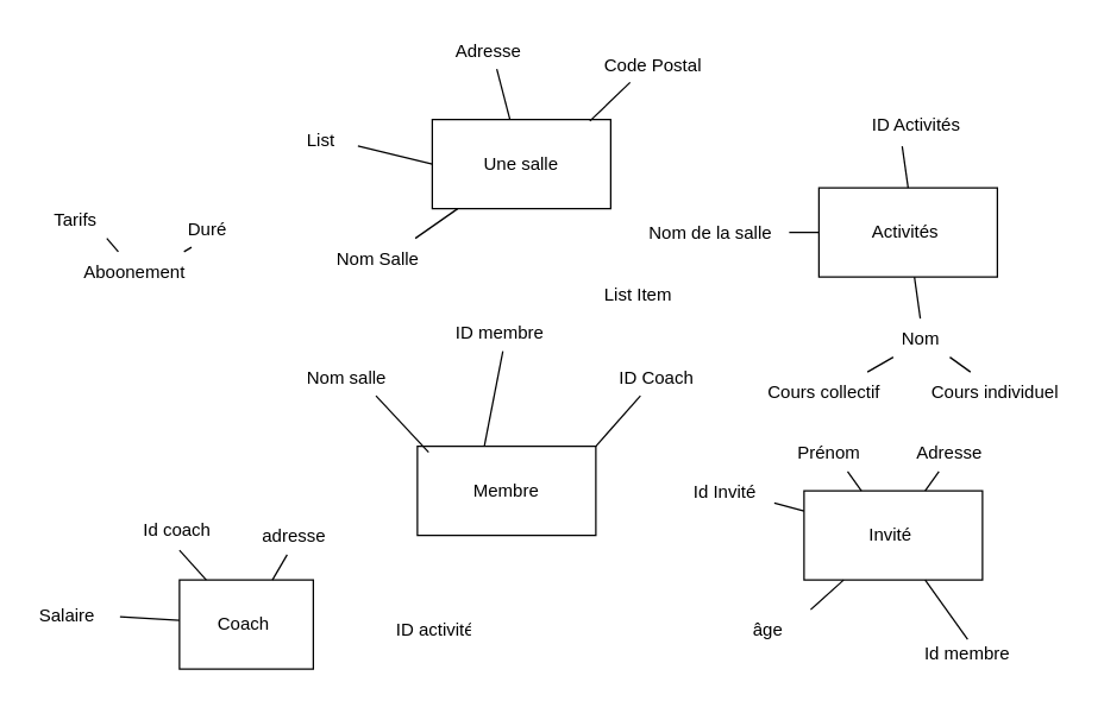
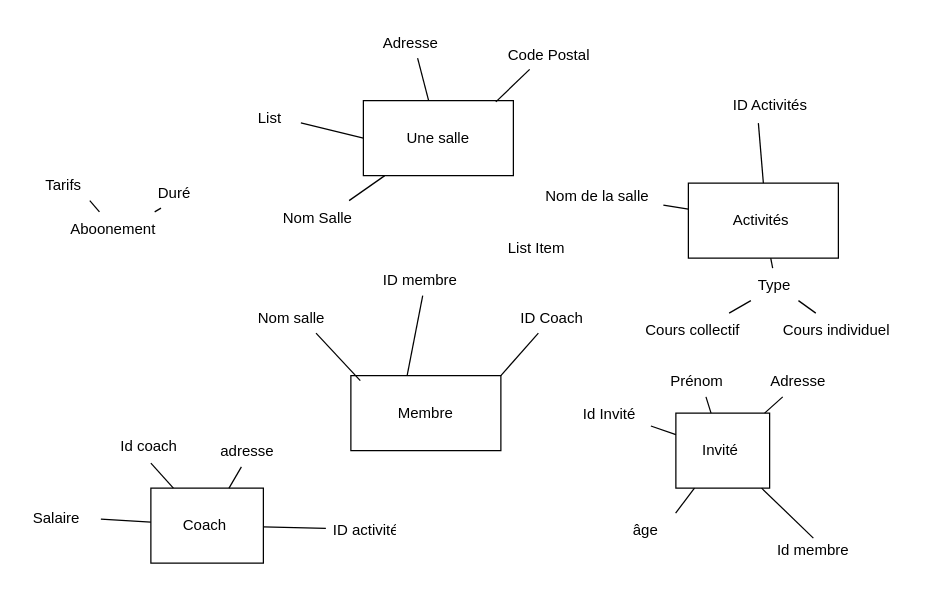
  <mxCell id="0" />
  <mxCell id="1" parent="0" />
  <mxCell id="2" value="Membre" style="rounded=0;whiteSpace=wrap;html=1;" vertex="1" parent="1"><mxGeometry x="280" y="300" width="120" height="60" as="geometry" /></mxCell>
  <mxCell id="3" value="ID membre" style="text;strokeColor=none;fillColor=none;align=left;verticalAlign=top;spacingLeft=4;spacingRight=4;overflow=hidden;rotatable=0;points=[[0,0.5],[1,0.5]];portConstraint=eastwest;" vertex="1" parent="1"><mxGeometry x="300" y="210" width="80" height="26" as="geometry" /></mxCell>
  <mxCell id="4" value="Nom salle" style="text;strokeColor=none;fillColor=none;align=left;verticalAlign=top;spacingLeft=4;spacingRight=4;overflow=hidden;rotatable=0;points=[[0,0.5],[1,0.5]];portConstraint=eastwest;" vertex="1" parent="1"><mxGeometry x="200" y="240" width="80" height="26" as="geometry" /></mxCell>
  <mxCell id="5" value="" style="endArrow=none;html=1;" edge="1" parent="1" target="3"><mxGeometry width="50" height="50" relative="1" as="geometry"><mxPoint x="325" y="300" as="sourcePoint" /><mxPoint x="375" y="250" as="targetPoint" /><Array as="points" /></mxGeometry></mxCell>
  <mxCell id="6" value="" style="endArrow=none;html=1;" edge="1" parent="1" target="4"><mxGeometry width="50" height="50" relative="1" as="geometry"><mxPoint x="287.53" y="304" as="sourcePoint" /><mxPoint x="299.998" y="240" as="targetPoint" /><Array as="points" /></mxGeometry></mxCell>
  <mxCell id="7" value="ID Coach" style="text;strokeColor=none;fillColor=none;align=left;verticalAlign=top;spacingLeft=4;spacingRight=4;overflow=hidden;rotatable=0;points=[[0,0.5],[1,0.5]];portConstraint=eastwest;" vertex="1" parent="1"><mxGeometry x="410" y="240" width="60" height="26" as="geometry" /></mxCell>
  <mxCell id="8" value="" style="endArrow=none;html=1;exitX=1;exitY=0;exitDx=0;exitDy=0;" edge="1" parent="1" source="2"><mxGeometry width="50" height="50" relative="1" as="geometry"><mxPoint x="380" y="316" as="sourcePoint" /><mxPoint x="430" y="266" as="targetPoint" /></mxGeometry></mxCell>
  <mxCell id="9" value="Une salle" style="rounded=0;whiteSpace=wrap;html=1;" vertex="1" parent="1"><mxGeometry x="290" y="80" width="120" height="60" as="geometry" /></mxCell>
  <mxCell id="10" value="Adresse&#10;" style="text;strokeColor=none;fillColor=none;align=left;verticalAlign=top;spacingLeft=4;spacingRight=4;overflow=hidden;rotatable=0;points=[[0,0.5],[1,0.5]];portConstraint=eastwest;" vertex="1" parent="1"><mxGeometry x="300" y="20" width="60" height="26" as="geometry" /></mxCell>
  <mxCell id="11" value="Code Postal" style="text;strokeColor=none;fillColor=none;align=left;verticalAlign=top;spacingLeft=4;spacingRight=4;overflow=hidden;rotatable=0;points=[[0,0.5],[1,0.5]];portConstraint=eastwest;" vertex="1" parent="1"><mxGeometry x="400" y="30" width="90" height="26" as="geometry" /></mxCell>
  <mxCell id="12" value="List" style="text;strokeColor=none;fillColor=none;align=left;verticalAlign=top;spacingLeft=4;spacingRight=4;overflow=hidden;rotatable=0;points=[[0,0.5],[1,0.5]];portConstraint=eastwest;" vertex="1" parent="1"><mxGeometry x="200" y="80" width="40" height="26" as="geometry" /></mxCell>
  <mxCell id="13" value="Nom Salle&#10;" style="text;strokeColor=none;fillColor=none;align=left;verticalAlign=top;spacingLeft=4;spacingRight=4;overflow=hidden;rotatable=0;points=[[0,0.5],[1,0.5]];portConstraint=eastwest;" vertex="1" parent="1"><mxGeometry x="220" y="160" width="80" height="26" as="geometry" /></mxCell>
  <mxCell id="14" value="" style="endArrow=none;html=1;" edge="1" parent="1" source="9" target="10"><mxGeometry width="50" height="50" relative="1" as="geometry"><mxPoint x="305" y="90" as="sourcePoint" /><mxPoint x="355" y="40" as="targetPoint" /></mxGeometry></mxCell>
  <mxCell id="15" value="" style="endArrow=none;html=1;exitX=0.883;exitY=0.017;exitDx=0;exitDy=0;exitPerimeter=0;entryX=0.256;entryY=0.962;entryDx=0;entryDy=0;entryPerimeter=0;" edge="1" parent="1" source="9" target="11"><mxGeometry width="50" height="50" relative="1" as="geometry"><mxPoint x="380" y="96" as="sourcePoint" /><mxPoint x="430" y="46" as="targetPoint" /></mxGeometry></mxCell>
  <mxCell id="16" value="" style="endArrow=none;html=1;entryX=0;entryY=0.5;entryDx=0;entryDy=0;" edge="1" parent="1" source="12" target="9"><mxGeometry width="50" height="50" relative="1" as="geometry"><mxPoint x="260" y="140" as="sourcePoint" /><mxPoint x="310" y="90" as="targetPoint" /></mxGeometry></mxCell>
  <mxCell id="17" value="" style="endArrow=none;html=1;" edge="1" parent="1" source="13" target="9"><mxGeometry width="50" height="50" relative="1" as="geometry"><mxPoint x="275" y="180" as="sourcePoint" /><mxPoint x="325" y="130" as="targetPoint" /></mxGeometry></mxCell>
- <mxCell id="18" value="Activités&amp;nbsp;" style="rounded=0;whiteSpace=wrap;html=1;" vertex="1" parent="1"><mxGeometry x="550" y="126" width="120" height="60" as="geometry" /></mxCell>
+ <mxCell id="18" value="Activités&amp;nbsp;" style="rounded=0;whiteSpace=wrap;html=1;" vertex="1" parent="1"><mxGeometry x="550" y="146" width="120" height="60" as="geometry" /></mxCell>
  <mxCell id="19" value="ID Activités" style="text;strokeColor=none;fillColor=none;align=left;verticalAlign=top;spacingLeft=4;spacingRight=4;overflow=hidden;rotatable=0;points=[[0,0.5],[1,0.5]];portConstraint=eastwest;" vertex="1" parent="1"><mxGeometry x="580" y="70" width="80" height="26" as="geometry" /></mxCell>
  <mxCell id="20" value="Nom de la salle" style="text;strokeColor=none;fillColor=none;align=left;verticalAlign=top;spacingLeft=4;spacingRight=4;overflow=hidden;rotatable=0;points=[[0,0.5],[1,0.5]];portConstraint=eastwest;" vertex="1" parent="1"><mxGeometry x="430" y="143" width="100" height="26" as="geometry" /></mxCell>
- <mxCell id="21" value="Nom " style="text;strokeColor=none;fillColor=none;align=left;verticalAlign=top;spacingLeft=4;spacingRight=4;overflow=hidden;rotatable=0;points=[[0,0.5],[1,0.5]];portConstraint=eastwest;" vertex="1" parent="1"><mxGeometry x="600" y="214" width="40" height="26" as="geometry" /></mxCell>
+ <mxCell id="21" value="Type " style="text;strokeColor=none;fillColor=none;align=left;verticalAlign=top;spacingLeft=4;spacingRight=4;overflow=hidden;rotatable=0;points=[[0,0.5],[1,0.5]];portConstraint=eastwest;" vertex="1" parent="1"><mxGeometry x="600" y="214" width="40" height="26" as="geometry" /></mxCell>
  <mxCell id="22" value="Cours collectif " style="text;strokeColor=none;fillColor=none;align=left;verticalAlign=top;spacingLeft=4;spacingRight=4;overflow=hidden;rotatable=0;points=[[0,0.5],[1,0.5]];portConstraint=eastwest;" vertex="1" parent="1"><mxGeometry x="510" y="250" width="100" height="26" as="geometry" /></mxCell>
  <mxCell id="23" value="Cours individuel" style="text;strokeColor=none;fillColor=none;align=left;verticalAlign=top;spacingLeft=4;spacingRight=4;overflow=hidden;rotatable=0;points=[[0,0.5],[1,0.5]];portConstraint=eastwest;" vertex="1" parent="1"><mxGeometry x="620" y="250" width="100" height="26" as="geometry" /></mxCell>
  <mxCell id="24" value="" style="endArrow=none;html=1;" edge="1" parent="1" source="22"><mxGeometry width="50" height="50" relative="1" as="geometry"><mxPoint x="560" y="278" as="sourcePoint" /><mxPoint x="600" y="240" as="targetPoint" /></mxGeometry></mxCell>
  <mxCell id="25" value="" style="endArrow=none;html=1;" edge="1" parent="1" source="23" target="21"><mxGeometry width="50" height="50" relative="1" as="geometry"><mxPoint x="630" y="276" as="sourcePoint" /><mxPoint x="680" y="226" as="targetPoint" /></mxGeometry></mxCell>
  <mxCell id="26" value="" style="endArrow=none;html=1;exitX=0.5;exitY=0;exitDx=0;exitDy=0;entryX=0.325;entryY=1.077;entryDx=0;entryDy=0;entryPerimeter=0;" edge="1" parent="1" source="18" target="19"><mxGeometry width="50" height="50" relative="1" as="geometry"><mxPoint x="570" y="135" as="sourcePoint" /><mxPoint x="605" y="90" as="targetPoint" /></mxGeometry></mxCell>
  <mxCell id="27" value="" style="endArrow=none;html=1;" edge="1" parent="1" source="18" target="20"><mxGeometry width="50" height="50" relative="1" as="geometry"><mxPoint x="520" y="220" as="sourcePoint" /><mxPoint x="570" y="170" as="targetPoint" /></mxGeometry></mxCell>
  <mxCell id="28" value="" style="endArrow=none;html=1;" edge="1" parent="1" source="21" target="18"><mxGeometry width="50" height="50" relative="1" as="geometry"><mxPoint x="520" y="220" as="sourcePoint" /><mxPoint x="570" y="170" as="targetPoint" /></mxGeometry></mxCell>
- <mxCell id="29" value="Invité&amp;nbsp;" style="rounded=0;whiteSpace=wrap;html=1;" vertex="1" parent="1"><mxGeometry x="540" y="330" width="120" height="60" as="geometry" /></mxCell>
+ <mxCell id="29" value="Invité&amp;nbsp;" style="rounded=0;whiteSpace=wrap;html=1;" vertex="1" parent="1"><mxGeometry x="540" y="330" width="75" height="60" as="geometry" /></mxCell>
  <mxCell id="30" value="Id Invité" style="text;strokeColor=none;fillColor=none;align=left;verticalAlign=top;spacingLeft=4;spacingRight=4;overflow=hidden;rotatable=0;points=[[0,0.5],[1,0.5]];portConstraint=eastwest;" vertex="1" parent="1"><mxGeometry x="460" y="317" width="60" height="26" as="geometry" /></mxCell>
  <mxCell id="31" value="Prénom " style="text;strokeColor=none;fillColor=none;align=left;verticalAlign=top;spacingLeft=4;spacingRight=4;overflow=hidden;rotatable=0;points=[[0,0.5],[1,0.5]];portConstraint=eastwest;" vertex="1" parent="1"><mxGeometry x="530" y="291" width="60" height="26" as="geometry" /></mxCell>
  <mxCell id="32" value="Adresse" style="text;strokeColor=none;fillColor=none;align=left;verticalAlign=top;spacingLeft=4;spacingRight=4;overflow=hidden;rotatable=0;points=[[0,0.5],[1,0.5]];portConstraint=eastwest;" vertex="1" parent="1"><mxGeometry x="610" y="291" width="60" height="26" as="geometry" /></mxCell>
  <mxCell id="33" value="âge " style="text;strokeColor=none;fillColor=none;align=left;verticalAlign=top;spacingLeft=4;spacingRight=4;overflow=hidden;rotatable=0;points=[[0,0.5],[1,0.5]];portConstraint=eastwest;" vertex="1" parent="1"><mxGeometry x="500" y="410" width="60" height="26" as="geometry" /></mxCell>
  <mxCell id="34" value="Id membre" style="text;html=1;strokeColor=none;fillColor=none;align=center;verticalAlign=middle;whiteSpace=wrap;rounded=0;" vertex="1" parent="1"><mxGeometry x="610" y="430" width="80" height="20" as="geometry" /></mxCell>
  <mxCell id="35" value="" style="endArrow=none;html=1;" edge="1" parent="1" source="30" target="29"><mxGeometry width="50" height="50" relative="1" as="geometry"><mxPoint x="520" y="390" as="sourcePoint" /><mxPoint x="570" y="340" as="targetPoint" /></mxGeometry></mxCell>
  <mxCell id="36" value="" style="endArrow=none;html=1;" edge="1" parent="1" source="29" target="31"><mxGeometry width="50" height="50" relative="1" as="geometry"><mxPoint x="560" y="380" as="sourcePoint" /><mxPoint x="610" y="330" as="targetPoint" /></mxGeometry></mxCell>
  <mxCell id="37" value="" style="endArrow=none;html=1;" edge="1" parent="1" source="32" target="29"><mxGeometry width="50" height="50" relative="1" as="geometry"><mxPoint x="560" y="220" as="sourcePoint" /><mxPoint x="610" y="170" as="targetPoint" /></mxGeometry></mxCell>
  <mxCell id="38" value="" style="endArrow=none;html=1;" edge="1" parent="1" source="33" target="29"><mxGeometry width="50" height="50" relative="1" as="geometry"><mxPoint x="560" y="436" as="sourcePoint" /><mxPoint x="610" y="386" as="targetPoint" /></mxGeometry></mxCell>
  <mxCell id="39" value="" style="endArrow=none;html=1;exitX=0.5;exitY=0;exitDx=0;exitDy=0;" edge="1" parent="1" source="34" target="29"><mxGeometry width="50" height="50" relative="1" as="geometry"><mxPoint x="640" y="426" as="sourcePoint" /><mxPoint x="640" y="366" as="targetPoint" /></mxGeometry></mxCell>
  <mxCell id="40" value="Coach&amp;nbsp;" style="rounded=0;whiteSpace=wrap;html=1;" vertex="1" parent="1"><mxGeometry x="120" y="390" width="90" height="60" as="geometry" /></mxCell>
  <mxCell id="41" value="Id coach&#10;" style="text;strokeColor=none;fillColor=none;align=left;verticalAlign=top;spacingLeft=4;spacingRight=4;overflow=hidden;rotatable=0;points=[[0,0.5],[1,0.5]];portConstraint=eastwest;" vertex="1" parent="1"><mxGeometry x="90" y="343" width="60" height="26" as="geometry" /></mxCell>
  <mxCell id="42" value="adresse&#10;" style="text;strokeColor=none;fillColor=none;align=left;verticalAlign=top;spacingLeft=4;spacingRight=4;overflow=hidden;rotatable=0;points=[[0,0.5],[1,0.5]];portConstraint=eastwest;" vertex="1" parent="1"><mxGeometry x="170" y="347" width="60" height="26" as="geometry" /></mxCell>
  <mxCell id="43" value="Salaire" style="text;strokeColor=none;fillColor=none;align=left;verticalAlign=top;spacingLeft=4;spacingRight=4;overflow=hidden;rotatable=0;points=[[0,0.5],[1,0.5]];portConstraint=eastwest;" vertex="1" parent="1"><mxGeometry x="20" y="400" width="60" height="26" as="geometry" /></mxCell>
  <mxCell id="44" value="List Item" style="text;strokeColor=none;fillColor=none;align=left;verticalAlign=top;spacingLeft=4;spacingRight=4;overflow=hidden;rotatable=0;points=[[0,0.5],[1,0.5]];portConstraint=eastwest;" vertex="1" parent="1"><mxGeometry x="400" y="184" width="60" height="26" as="geometry" /></mxCell>
  <mxCell id="45" value="ID activité" style="text;strokeColor=none;fillColor=none;align=left;verticalAlign=top;spacingLeft=4;spacingRight=4;overflow=hidden;rotatable=0;points=[[0,0.5],[1,0.5]];portConstraint=eastwest;" vertex="1" parent="1"><mxGeometry x="260" y="410" width="60" height="26" as="geometry" /></mxCell>
  <mxCell id="46" value="" style="endArrow=none;html=1;" edge="1" parent="1" source="43" target="40"><mxGeometry width="50" height="50" relative="1" as="geometry"><mxPoint x="70" y="465" as="sourcePoint" /><mxPoint x="120" y="415" as="targetPoint" /></mxGeometry></mxCell>
  <mxCell id="47" value="" style="endArrow=none;html=1;" edge="1" parent="1" source="40" target="42"><mxGeometry width="50" height="50" relative="1" as="geometry"><mxPoint x="180" y="419" as="sourcePoint" /><mxPoint x="230" y="369" as="targetPoint" /></mxGeometry></mxCell>
  <mxCell id="48" value="" style="endArrow=none;html=1;entryX=0.5;entryY=1.038;entryDx=0;entryDy=0;entryPerimeter=0;" edge="1" parent="1" source="40" target="41"><mxGeometry width="50" height="50" relative="1" as="geometry"><mxPoint x="120" y="419" as="sourcePoint" /><mxPoint x="170" y="369" as="targetPoint" /></mxGeometry></mxCell>
+ <mxCell id="49" value="" style="endArrow=none;html=1;" edge="1" parent="1" source="40" target="45"><mxGeometry width="50" height="50" relative="1" as="geometry"><mxPoint x="210" y="448" as="sourcePoint" /><mxPoint x="260" y="398" as="targetPoint" /></mxGeometry></mxCell>
  <mxCell id="50" value="Aboonement" style="text;strokeColor=none;fillColor=none;align=left;verticalAlign=top;spacingLeft=4;spacingRight=4;overflow=hidden;rotatable=0;points=[[0,0.5],[1,0.5]];portConstraint=eastwest;" vertex="1" parent="1"><mxGeometry x="50" y="169" width="80" height="26" as="geometry" /></mxCell>
  <mxCell id="51" value="Tarifs" style="text;strokeColor=none;fillColor=none;align=left;verticalAlign=top;spacingLeft=4;spacingRight=4;overflow=hidden;rotatable=0;points=[[0,0.5],[1,0.5]];portConstraint=eastwest;" vertex="1" parent="1"><mxGeometry x="30" y="134" width="60" height="26" as="geometry" /></mxCell>
  <mxCell id="52" value="Duré" style="text;strokeColor=none;fillColor=none;align=left;verticalAlign=top;spacingLeft=4;spacingRight=4;overflow=hidden;rotatable=0;points=[[0,0.5],[1,0.5]];portConstraint=eastwest;" vertex="1" parent="1"><mxGeometry x="120" y="140" width="60" height="26" as="geometry" /></mxCell>
  <mxCell id="53" value="" style="endArrow=none;html=1;exitX=0.913;exitY=0;exitDx=0;exitDy=0;exitPerimeter=0;" edge="1" parent="1" source="50" target="52"><mxGeometry width="50" height="50" relative="1" as="geometry"><mxPoint x="95" y="206" as="sourcePoint" /><mxPoint x="145" y="156" as="targetPoint" /></mxGeometry></mxCell>
  <mxCell id="54" value="" style="endArrow=none;html=1;" edge="1" parent="1" source="51" target="50"><mxGeometry width="50" height="50" relative="1" as="geometry"><mxPoint x="40" y="170" as="sourcePoint" /><mxPoint x="90" y="160" as="targetPoint" /></mxGeometry></mxCell>
